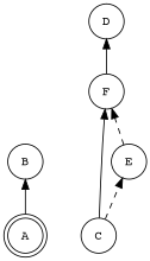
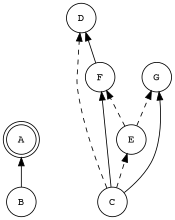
  digraph {
    fontname="Courier Prime"
    rankdir=BT
    node [fontname="Courier Prime" shape=circle]
    edge [fontname="Courier Prime" style=filled]
    n1 [label=A shape=doublecircle]
    n2 [label=C]
    n3 [label=B]
    n4 [label=D]
    n5 [label=F]
+   n6 [label=G]
    n7 [label=E]
    subgraph sub_1 {
      n1
      n2
    }
    subgraph sub_2 {
      n1
      n2
      n3
      n4
      n5
+     n6
    }
-   n1 -> n3
+   n3 -> n1
+   n2 -> n4 [style=dashed]
    n2 -> n5
+   n2 -> n6
    n2 -> n7 [style=dashed]
    n5 -> n4
    n7 -> n5 [style=dashed]
+   n7 -> n6 [style=dashed]
  }
